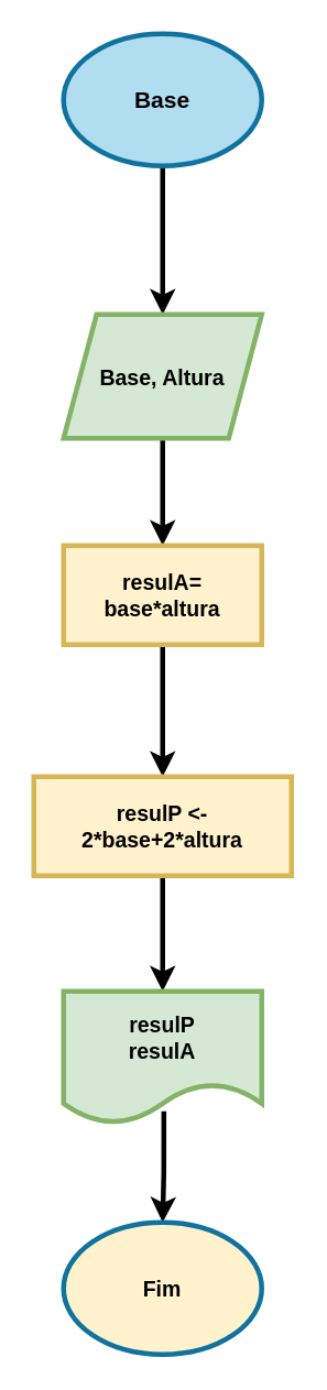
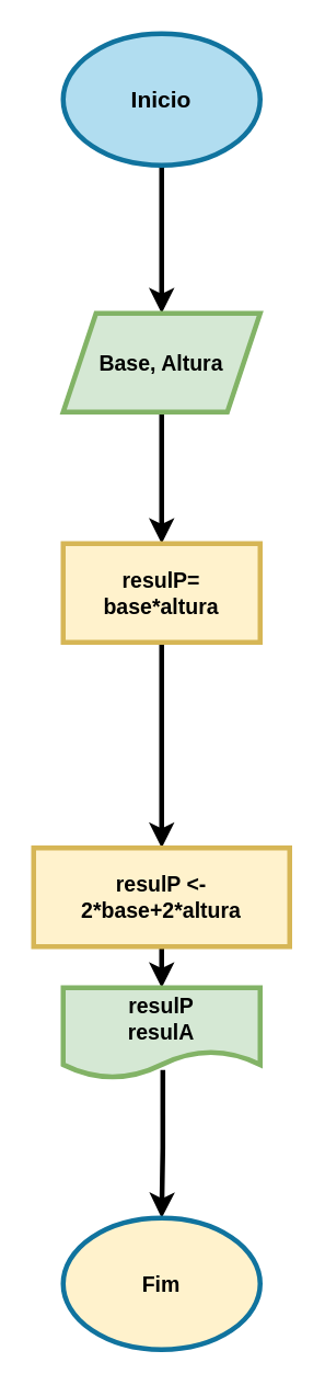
  <mxCell id="0" />
  <mxCell id="1" parent="0" />
  <mxCell id="2" value="" style="edgeStyle=orthogonalEdgeStyle;rounded=0;orthogonalLoop=1;jettySize=auto;html=1;strokeWidth=3;fontStyle=1;fontSize=13;" edge="1" parent="1" source="3" target="5"><mxGeometry relative="1" as="geometry" /></mxCell>
- <mxCell id="3" value="Base" style="ellipse;whiteSpace=wrap;html=1;fillColor=#b1ddf0;strokeColor=#10739e;fontSize=14;fontStyle=1;strokeWidth=3;" vertex="1" parent="1"><mxGeometry x="38" y="20" width="120" height="80" as="geometry" /></mxCell>
+ <mxCell id="3" value="Inicio" style="ellipse;whiteSpace=wrap;html=1;fillColor=#b1ddf0;strokeColor=#10739e;fontSize=14;fontStyle=1;strokeWidth=3;" vertex="1" parent="1"><mxGeometry x="38" y="20" width="120" height="80" as="geometry" /></mxCell>
  <mxCell id="4" value="" style="edgeStyle=orthogonalEdgeStyle;rounded=0;orthogonalLoop=1;jettySize=auto;html=1;strokeWidth=3;fontStyle=1;fontSize=13;" edge="1" parent="1" source="5" target="7"><mxGeometry relative="1" as="geometry" /></mxCell>
- <mxCell id="5" value="Base, Altura" style="shape=parallelogram;perimeter=parallelogramPerimeter;whiteSpace=wrap;html=1;fixedSize=1;fillColor=#d5e8d4;strokeColor=#82b366;strokeWidth=3;fontStyle=1;fontSize=13;" vertex="1" parent="1"><mxGeometry x="38" y="190" width="120" height="75" as="geometry" /></mxCell>
+ <mxCell id="5" value="Base, Altura" style="shape=parallelogram;perimeter=parallelogramPerimeter;whiteSpace=wrap;html=1;fixedSize=1;fillColor=#d5e8d4;strokeColor=#82b366;strokeWidth=3;fontStyle=1;fontSize=13;" vertex="1" parent="1"><mxGeometry x="38" y="190" width="120" height="60" as="geometry" /></mxCell>
  <mxCell id="6" value="" style="edgeStyle=orthogonalEdgeStyle;rounded=0;orthogonalLoop=1;jettySize=auto;html=1;strokeWidth=3;fontStyle=1;fontSize=13;" edge="1" parent="1" source="7" target="9"><mxGeometry relative="1" as="geometry" /></mxCell>
- <mxCell id="7" value="resulA= base*altura" style="whiteSpace=wrap;html=1;fillColor=#fff2cc;strokeColor=#d6b656;strokeWidth=3;fontStyle=1;fontSize=13;" vertex="1" parent="1"><mxGeometry x="38" y="330" width="120" height="60" as="geometry" /></mxCell>
+ <mxCell id="7" value="resulP= base*altura" style="whiteSpace=wrap;html=1;fillColor=#fff2cc;strokeColor=#d6b656;strokeWidth=3;fontStyle=1;fontSize=13;" vertex="1" parent="1"><mxGeometry x="38" y="330" width="120" height="60" as="geometry" /></mxCell>
  <mxCell id="8" value="" style="edgeStyle=orthogonalEdgeStyle;rounded=0;orthogonalLoop=1;jettySize=auto;html=1;strokeWidth=3;fontStyle=1;fontSize=13;" edge="1" parent="1" source="9" target="11"><mxGeometry relative="1" as="geometry" /></mxCell>
- <mxCell id="9" value="resulP &amp;lt;- 2*base+2*altura" style="whiteSpace=wrap;html=1;fillColor=#fff2cc;strokeColor=#d6b656;strokeWidth=3;fontStyle=1;fontSize=13;" vertex="1" parent="1"><mxGeometry x="20" y="470" width="156" height="60" as="geometry" /></mxCell>
+ <mxCell id="9" value="resulP &amp;lt;- 2*base+2*altura" style="whiteSpace=wrap;html=1;fillColor=#fff2cc;strokeColor=#d6b656;strokeWidth=3;fontStyle=1;fontSize=13;" vertex="1" parent="1"><mxGeometry x="20" y="515" width="156" height="60" as="geometry" /></mxCell>
  <mxCell id="10" value="" style="edgeStyle=orthogonalEdgeStyle;rounded=0;orthogonalLoop=1;jettySize=auto;html=1;strokeWidth=3;fontStyle=1;fontSize=13;exitX=0.506;exitY=0.908;exitDx=0;exitDy=0;exitPerimeter=0;" edge="1" parent="1" source="11" target="12"><mxGeometry relative="1" as="geometry" /></mxCell>
- <mxCell id="11" value="resulP&lt;br style=&quot;font-size: 13px;&quot;&gt;resulA" style="shape=document;whiteSpace=wrap;html=1;boundedLbl=1;fillColor=#d5e8d4;strokeColor=#82b366;strokeWidth=3;fontStyle=1;fontSize=13;" vertex="1" parent="1"><mxGeometry x="38" y="600" width="120" height="80" as="geometry" /></mxCell>
+ <mxCell id="11" value="resulP&lt;br style=&quot;font-size: 13px;&quot;&gt;resulA" style="shape=document;whiteSpace=wrap;html=1;boundedLbl=1;fillColor=#d5e8d4;strokeColor=#82b366;strokeWidth=3;fontStyle=1;fontSize=13;" vertex="1" parent="1"><mxGeometry x="38" y="600" width="120" height="55" as="geometry" /></mxCell>
  <mxCell id="12" value="Fim" style="ellipse;whiteSpace=wrap;html=1;fillColor=#fff2cc;strokeColor=#10739e;strokeWidth=3;fontStyle=1;fontSize=13;" vertex="1" parent="1"><mxGeometry x="38" y="740" width="120" height="80" as="geometry" /></mxCell>
